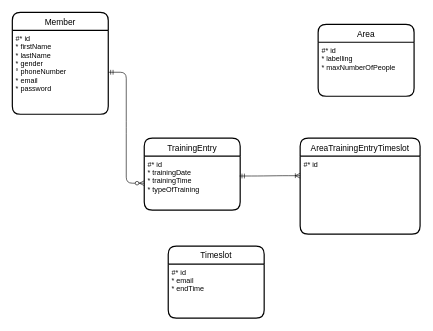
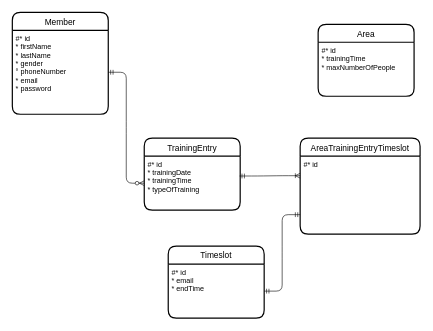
  <mxCell id="0" />
  <mxCell id="1" parent="0" />
  <mxCell id="2" value="" style="edgeStyle=entityRelationEdgeStyle;fontSize=12;html=1;endArrow=ERzeroToMany;startArrow=ERmandOne;entryX=0;entryY=0.5;entryDx=0;entryDy=0;exitX=1;exitY=0.5;exitDx=0;exitDy=0;exitPerimeter=0;" edge="1" parent="1" source="10" target="8"><mxGeometry width="100" height="100" relative="1" as="geometry"><mxPoint x="-20" y="150" as="sourcePoint" /><mxPoint x="210" y="240" as="targetPoint" /></mxGeometry></mxCell>
  <mxCell id="3" value="AreaTrainingEntryTimeslot" style="swimlane;childLayout=stackLayout;horizontal=1;startSize=30;horizontalStack=0;rounded=1;fontSize=14;fontStyle=0;strokeWidth=2;resizeParent=0;resizeLast=1;shadow=0;dashed=0;align=center;" vertex="1" parent="1"><mxGeometry x="500" y="230" width="200" height="160" as="geometry" /></mxCell>
  <mxCell id="4" value="#* id" style="align=left;strokeColor=none;fillColor=none;spacingLeft=4;fontSize=12;verticalAlign=top;resizable=0;rotatable=0;part=1;" vertex="1" parent="3"><mxGeometry y="30" width="200" height="130" as="geometry" /></mxCell>
+ <mxCell id="5" value="" style="edgeStyle=entityRelationEdgeStyle;fontSize=12;html=1;endArrow=ERmandOne;startArrow=ERmandOne;entryX=0;entryY=0.75;entryDx=0;entryDy=0;" edge="1" parent="1" source="14" target="4"><mxGeometry width="100" height="100" relative="1" as="geometry"><mxPoint x="610" y="500" as="sourcePoint" /><mxPoint x="710" y="400" as="targetPoint" /></mxGeometry></mxCell>
  <mxCell id="6" value="" style="edgeStyle=entityRelationEdgeStyle;fontSize=12;html=1;endArrow=ERoneToMany;startArrow=ERmandOne;entryX=0;entryY=0.25;entryDx=0;entryDy=0;exitX=0.994;exitY=0.367;exitDx=0;exitDy=0;exitPerimeter=0;" edge="1" parent="1" source="8" target="4"><mxGeometry width="100" height="100" relative="1" as="geometry"><mxPoint x="370" y="370" as="sourcePoint" /><mxPoint x="470" y="270" as="targetPoint" /></mxGeometry></mxCell>
  <mxCell id="7" value="TrainingEntry" style="swimlane;childLayout=stackLayout;horizontal=1;startSize=30;horizontalStack=0;rounded=1;fontSize=14;fontStyle=0;strokeWidth=2;resizeParent=0;resizeLast=1;shadow=0;dashed=0;align=center;" vertex="1" parent="1"><mxGeometry x="240" y="230" width="160" height="120" as="geometry" /></mxCell>
  <mxCell id="8" value="#* id&#10;* trainingDate&#10;* trainingTime&#10;* typeOfTraining&#10;&#10;&#10;&#10;&#10;" style="align=left;strokeColor=none;fillColor=none;spacingLeft=4;fontSize=12;verticalAlign=top;resizable=0;rotatable=0;part=1;" vertex="1" parent="7"><mxGeometry y="30" width="160" height="90" as="geometry" /></mxCell>
  <mxCell id="9" value="Member" style="swimlane;childLayout=stackLayout;horizontal=1;startSize=30;horizontalStack=0;rounded=1;fontSize=14;fontStyle=0;strokeWidth=2;resizeParent=0;resizeLast=1;shadow=0;dashed=0;align=center;" vertex="1" parent="1"><mxGeometry x="20" y="20" width="160" height="170" as="geometry" /></mxCell>
  <mxCell id="10" value="#* id&#10;* firstName&#10;* lastName&#10;* gender&#10;° phoneNumber&#10;* email&#10;* password&#10;&#10;" style="align=left;strokeColor=none;fillColor=none;spacingLeft=4;fontSize=12;verticalAlign=top;resizable=0;rotatable=0;part=1;" vertex="1" parent="9"><mxGeometry y="30" width="160" height="140" as="geometry" /></mxCell>
  <mxCell id="11" value="Area" style="swimlane;childLayout=stackLayout;horizontal=1;startSize=30;horizontalStack=0;rounded=1;fontSize=14;fontStyle=0;strokeWidth=2;resizeParent=0;resizeLast=1;shadow=0;dashed=0;align=center;" vertex="1" parent="1"><mxGeometry x="530" y="40" width="160" height="120" as="geometry" /></mxCell>
- <mxCell id="12" value="#* id &#10;* labelling&#10;* maxNumberOfPeople&#10;" style="align=left;strokeColor=none;fillColor=none;spacingLeft=4;fontSize=12;verticalAlign=top;resizable=0;rotatable=0;part=1;" vertex="1" parent="11"><mxGeometry y="30" width="160" height="90" as="geometry" /></mxCell>
+ <mxCell id="12" value="#* id &#10;* trainingTime&#10;* maxNumberOfPeople&#10;" style="align=left;strokeColor=none;fillColor=none;spacingLeft=4;fontSize=12;verticalAlign=top;resizable=0;rotatable=0;part=1;" vertex="1" parent="11"><mxGeometry y="30" width="160" height="90" as="geometry" /></mxCell>
  <mxCell id="13" value="Timeslot" style="swimlane;childLayout=stackLayout;horizontal=1;startSize=30;horizontalStack=0;rounded=1;fontSize=14;fontStyle=0;strokeWidth=2;resizeParent=0;resizeLast=1;shadow=0;dashed=0;align=center;" vertex="1" parent="1"><mxGeometry x="280" y="410" width="160" height="120" as="geometry" /></mxCell>
  <mxCell id="14" value="#* id&#10;* email&#10;* endTime&#10;" style="align=left;strokeColor=none;fillColor=none;spacingLeft=4;fontSize=12;verticalAlign=top;resizable=0;rotatable=0;part=1;" vertex="1" parent="13"><mxGeometry y="30" width="160" height="90" as="geometry" /></mxCell>
